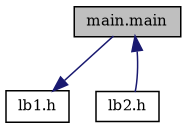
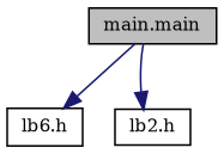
  digraph {
    fontname="DejaVu Serif"
    node [color=black fillcolor=white fontname="DejaVu Serif" fontsize=10 shape=record style=filled]
    edge [color=midnightblue fontname="DejaVu Serif" fontsize=10 labelfontname=Helvetica labelfontsize=10 style=solid]
    n1 [fillcolor=grey75 fontcolor=black height=0.2 label="main.main" width=0.4]
-   n2 [height=0.2 label="lb1.h" width=0.4]
+   n2 [height=0.2 label="lb6.h" width=0.4]
    n3 [height=0.2 label="lb2.h" width=0.4]
    n1 -> n2
-   n3 -> n1
+   n1 -> n3
  }
